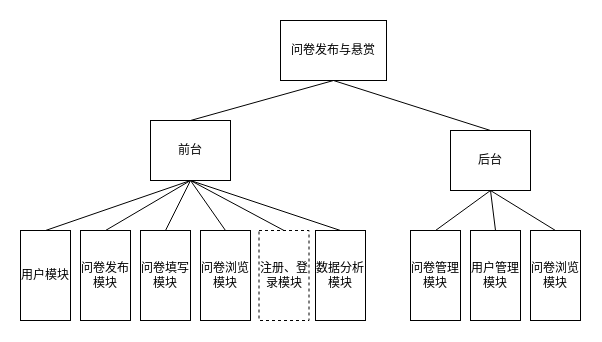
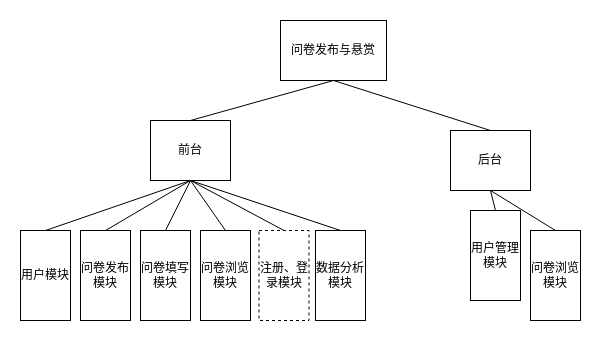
  <mxCell id="0" />
  <mxCell id="1" parent="0" />
  <mxCell id="2" value="问卷发布与悬赏" style="rounded=0;whiteSpace=wrap;html=1;" vertex="1" parent="1"><mxGeometry x="280" y="20" width="106" height="60" as="geometry" /></mxCell>
  <mxCell id="3" value="前台" style="rounded=0;whiteSpace=wrap;html=1;" vertex="1" parent="1"><mxGeometry x="150" y="120" width="80" height="60" as="geometry" /></mxCell>
  <mxCell id="4" value="后台" style="rounded=0;whiteSpace=wrap;html=1;" vertex="1" parent="1"><mxGeometry x="450" y="130" width="80" height="60" as="geometry" /></mxCell>
  <mxCell id="5" value="" style="endArrow=none;html=1;rounded=0;entryX=0.5;entryY=1;entryDx=0;entryDy=0;exitX=0.5;exitY=0;exitDx=0;exitDy=0;" edge="1" parent="1" source="3" target="2"><mxGeometry width="50" height="50" relative="1" as="geometry"><mxPoint x="260" y="300" as="sourcePoint" /><mxPoint x="310" y="250" as="targetPoint" /></mxGeometry></mxCell>
  <mxCell id="6" value="" style="endArrow=none;html=1;rounded=0;entryX=0.5;entryY=1;entryDx=0;entryDy=0;exitX=0.5;exitY=0;exitDx=0;exitDy=0;" edge="1" parent="1" source="4" target="2"><mxGeometry width="50" height="50" relative="1" as="geometry"><mxPoint x="280" y="140" as="sourcePoint" /><mxPoint x="330" y="90" as="targetPoint" /></mxGeometry></mxCell>
  <mxCell id="7" value="用户模块" style="rounded=0;whiteSpace=wrap;html=1;" vertex="1" parent="1"><mxGeometry x="20" y="230" width="50" height="90" as="geometry" /></mxCell>
  <mxCell id="8" value="问卷发布模块" style="rounded=0;whiteSpace=wrap;html=1;" vertex="1" parent="1"><mxGeometry x="80" y="230" width="50" height="90" as="geometry" /></mxCell>
  <mxCell id="9" value="问卷填写模块" style="rounded=0;whiteSpace=wrap;html=1;" vertex="1" parent="1"><mxGeometry x="140" y="230" width="50" height="90" as="geometry" /></mxCell>
  <mxCell id="10" value="问卷浏览模块" style="rounded=0;whiteSpace=wrap;html=1;" vertex="1" parent="1"><mxGeometry x="200" y="230" width="50" height="90" as="geometry" /></mxCell>
  <mxCell id="11" value="注册、登录模块" style="rounded=0;whiteSpace=wrap;html=1;dashed=1;" vertex="1" parent="1"><mxGeometry x="258.5" y="230" width="50" height="90" as="geometry" /></mxCell>
  <mxCell id="12" value="数据分析模块" style="rounded=0;whiteSpace=wrap;html=1;" vertex="1" parent="1"><mxGeometry x="315" y="230" width="50" height="90" as="geometry" /></mxCell>
- <mxCell id="13" value="问卷管理模块" style="rounded=0;whiteSpace=wrap;html=1;" vertex="1" parent="1"><mxGeometry x="410" y="230" width="50" height="90" as="geometry" /></mxCell>
  <mxCell id="14" value="问卷浏览模块" style="rounded=0;whiteSpace=wrap;html=1;" vertex="1" parent="1"><mxGeometry x="530" y="230" width="50" height="90" as="geometry" /></mxCell>
- <mxCell id="15" value="用户管理模块" style="rounded=0;whiteSpace=wrap;html=1;" vertex="1" parent="1"><mxGeometry x="470" y="230" width="50" height="90" as="geometry" /></mxCell>
+ <mxCell id="15" value="用户管理模块" style="rounded=0;whiteSpace=wrap;html=1;" vertex="1" parent="1"><mxGeometry x="470" y="210" width="50" height="90" as="geometry" /></mxCell>
  <mxCell id="16" value="" style="endArrow=none;html=1;rounded=0;entryX=0.5;entryY=1;entryDx=0;entryDy=0;exitX=0.5;exitY=0;exitDx=0;exitDy=0;" edge="1" parent="1" source="7" target="3"><mxGeometry width="50" height="50" relative="1" as="geometry"><mxPoint x="180" y="220" as="sourcePoint" /><mxPoint x="230" y="170" as="targetPoint" /></mxGeometry></mxCell>
  <mxCell id="17" value="" style="endArrow=none;html=1;rounded=0;exitX=0.5;exitY=0;exitDx=0;exitDy=0;" edge="1" parent="1" source="8"><mxGeometry width="50" height="50" relative="1" as="geometry"><mxPoint x="190" y="230" as="sourcePoint" /><mxPoint x="190" y="180" as="targetPoint" /></mxGeometry></mxCell>
  <mxCell id="18" value="" style="endArrow=none;html=1;rounded=0;exitX=0.5;exitY=0;exitDx=0;exitDy=0;" edge="1" parent="1" source="9"><mxGeometry width="50" height="50" relative="1" as="geometry"><mxPoint x="170" y="250" as="sourcePoint" /><mxPoint x="190" y="180" as="targetPoint" /></mxGeometry></mxCell>
  <mxCell id="19" value="" style="endArrow=none;html=1;rounded=0;entryX=0.5;entryY=1;entryDx=0;entryDy=0;exitX=0.5;exitY=0;exitDx=0;exitDy=0;" edge="1" parent="1" source="10" target="3"><mxGeometry width="50" height="50" relative="1" as="geometry"><mxPoint x="280" y="200" as="sourcePoint" /><mxPoint x="330" y="150" as="targetPoint" /></mxGeometry></mxCell>
  <mxCell id="20" value="" style="endArrow=none;html=1;rounded=0;exitX=0.5;exitY=0;exitDx=0;exitDy=0;" edge="1" parent="1" source="11"><mxGeometry width="50" height="50" relative="1" as="geometry"><mxPoint x="270" y="230" as="sourcePoint" /><mxPoint x="190" y="180" as="targetPoint" /></mxGeometry></mxCell>
  <mxCell id="21" value="" style="endArrow=none;html=1;rounded=0;exitX=0.5;exitY=0;exitDx=0;exitDy=0;" edge="1" parent="1" source="12"><mxGeometry width="50" height="50" relative="1" as="geometry"><mxPoint x="320" y="230" as="sourcePoint" /><mxPoint x="190" y="180" as="targetPoint" /></mxGeometry></mxCell>
- <mxCell id="22" value="" style="endArrow=none;html=1;rounded=0;entryX=0.5;entryY=1;entryDx=0;entryDy=0;exitX=0.5;exitY=0;exitDx=0;exitDy=0;" edge="1" parent="1" source="13" target="4"><mxGeometry width="50" height="50" relative="1" as="geometry"><mxPoint x="460" y="240" as="sourcePoint" /><mxPoint x="510" y="190" as="targetPoint" /></mxGeometry></mxCell>
  <mxCell id="23" value="" style="endArrow=none;html=1;rounded=0;entryX=0.5;entryY=1;entryDx=0;entryDy=0;exitX=0.5;exitY=0;exitDx=0;exitDy=0;" edge="1" parent="1" source="15" target="4"><mxGeometry width="50" height="50" relative="1" as="geometry"><mxPoint x="490" y="240" as="sourcePoint" /><mxPoint x="540" y="190" as="targetPoint" /></mxGeometry></mxCell>
  <mxCell id="24" value="" style="endArrow=none;html=1;rounded=0;exitX=0.5;exitY=0;exitDx=0;exitDy=0;" edge="1" parent="1" source="14"><mxGeometry width="50" height="50" relative="1" as="geometry"><mxPoint x="590" y="200" as="sourcePoint" /><mxPoint x="490" y="190" as="targetPoint" /></mxGeometry></mxCell>
